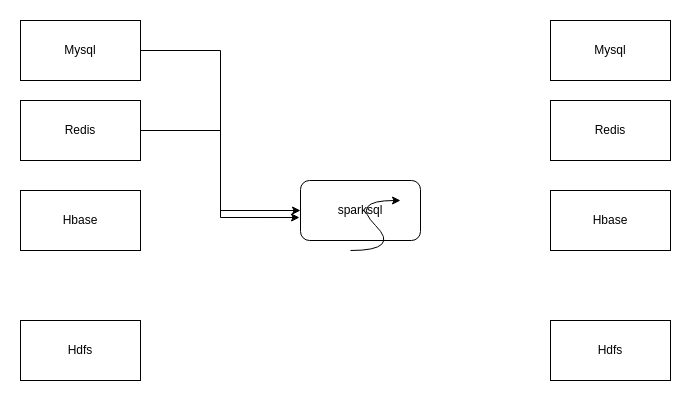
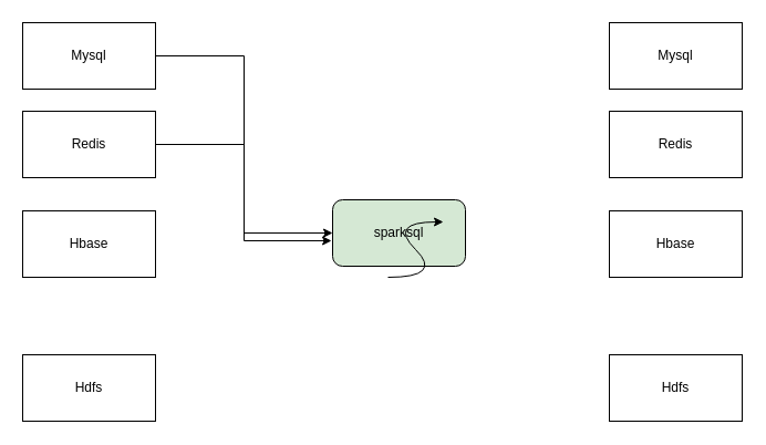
  <mxCell id="0" />
  <mxCell id="1" parent="0" />
  <mxCell id="2" value="Hbase" style="rounded=0;whiteSpace=wrap;html=1;" vertex="1" parent="1"><mxGeometry x="20" y="190" width="120" height="60" as="geometry" /></mxCell>
  <mxCell id="3" style="edgeStyle=orthogonalEdgeStyle;rounded=0;orthogonalLoop=1;jettySize=auto;html=1;exitX=1;exitY=0.5;exitDx=0;exitDy=0;entryX=-0.008;entryY=0.617;entryDx=0;entryDy=0;entryPerimeter=0;" edge="1" parent="1" source="4" target="8"><mxGeometry relative="1" as="geometry" /></mxCell>
  <mxCell id="4" value="Redis" style="rounded=0;whiteSpace=wrap;html=1;" vertex="1" parent="1"><mxGeometry x="20" y="100" width="120" height="60" as="geometry" /></mxCell>
  <mxCell id="5" style="edgeStyle=orthogonalEdgeStyle;rounded=0;orthogonalLoop=1;jettySize=auto;html=1;exitX=1;exitY=0.5;exitDx=0;exitDy=0;entryX=0;entryY=0.5;entryDx=0;entryDy=0;" edge="1" parent="1" source="6" target="8"><mxGeometry relative="1" as="geometry" /></mxCell>
  <mxCell id="6" value="Mysql" style="rounded=0;whiteSpace=wrap;html=1;" vertex="1" parent="1"><mxGeometry x="20" y="20" width="120" height="60" as="geometry" /></mxCell>
  <mxCell id="7" value="Hdfs" style="rounded=0;whiteSpace=wrap;html=1;" vertex="1" parent="1"><mxGeometry x="20" y="320" width="120" height="60" as="geometry" /></mxCell>
- <mxCell id="8" value="sparksql" style="rounded=1;whiteSpace=wrap;html=1;" vertex="1" parent="1"><mxGeometry x="300" y="180" width="120" height="60" as="geometry" /></mxCell>
+ <mxCell id="8" value="sparksql" style="rounded=1;whiteSpace=wrap;html=1;fillColor=#d5e8d4;" vertex="1" parent="1"><mxGeometry x="300" y="180" width="120" height="60" as="geometry" /></mxCell>
  <mxCell id="9" value="Hbase" style="rounded=0;whiteSpace=wrap;html=1;" vertex="1" parent="1"><mxGeometry x="550" y="190" width="120" height="60" as="geometry" /></mxCell>
  <mxCell id="10" value="Redis" style="rounded=0;whiteSpace=wrap;html=1;" vertex="1" parent="1"><mxGeometry x="550" y="100" width="120" height="60" as="geometry" /></mxCell>
  <mxCell id="11" value="Mysql" style="rounded=0;whiteSpace=wrap;html=1;" vertex="1" parent="1"><mxGeometry x="550" y="20" width="120" height="60" as="geometry" /></mxCell>
  <mxCell id="12" value="Hdfs" style="rounded=0;whiteSpace=wrap;html=1;" vertex="1" parent="1"><mxGeometry x="550" y="320" width="120" height="60" as="geometry" /></mxCell>
  <mxCell id="13" value="" style="curved=1;endArrow=classic;html=1;rounded=0;" edge="1" parent="1"><mxGeometry width="50" height="50" relative="1" as="geometry"><mxPoint x="350" y="250" as="sourcePoint" /><mxPoint x="400" y="200" as="targetPoint" /><Array as="points"><mxPoint x="400" y="250" /><mxPoint x="350" y="200" /></Array></mxGeometry></mxCell>
